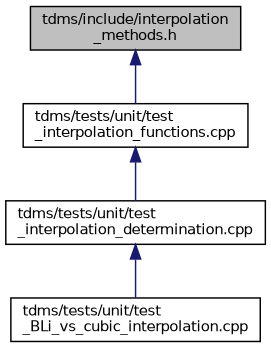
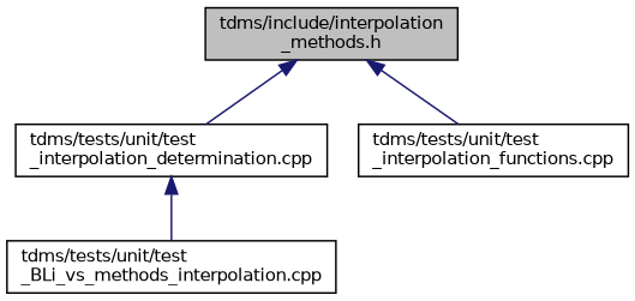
  digraph {
    node [color=black fillcolor=white fontname=Helvetica fontsize=10 shape=record style=filled]
    edge [color=midnightblue dir=back fontname=Helvetica fontsize=10 labelfontname=Helvetica labelfontsize=10 style=solid]
    n1 [fillcolor=grey75 fontcolor=black height=0.2 label="tdms/include/interpolation\l_methods.h" width=0.4]
    n2 [height=0.2 label="tdms/tests/unit/test\l_interpolation_determination.cpp" width=0.4]
    n3 [height=0.2 label="tdms/tests/unit/test\l_interpolation_functions.cpp" width=0.4]
-   n4 [height=0.2 label="tdms/tests/unit/test\l_BLi_vs_cubic_interpolation.cpp" width=0.4]
-   n3 -> n2
+   n4 [height=0.2 label="tdms/tests/unit/test\l_BLi_vs_methods_interpolation.cpp" width=0.4]
+   n1 -> n2
    n1 -> n3
    n2 -> n4
  }
